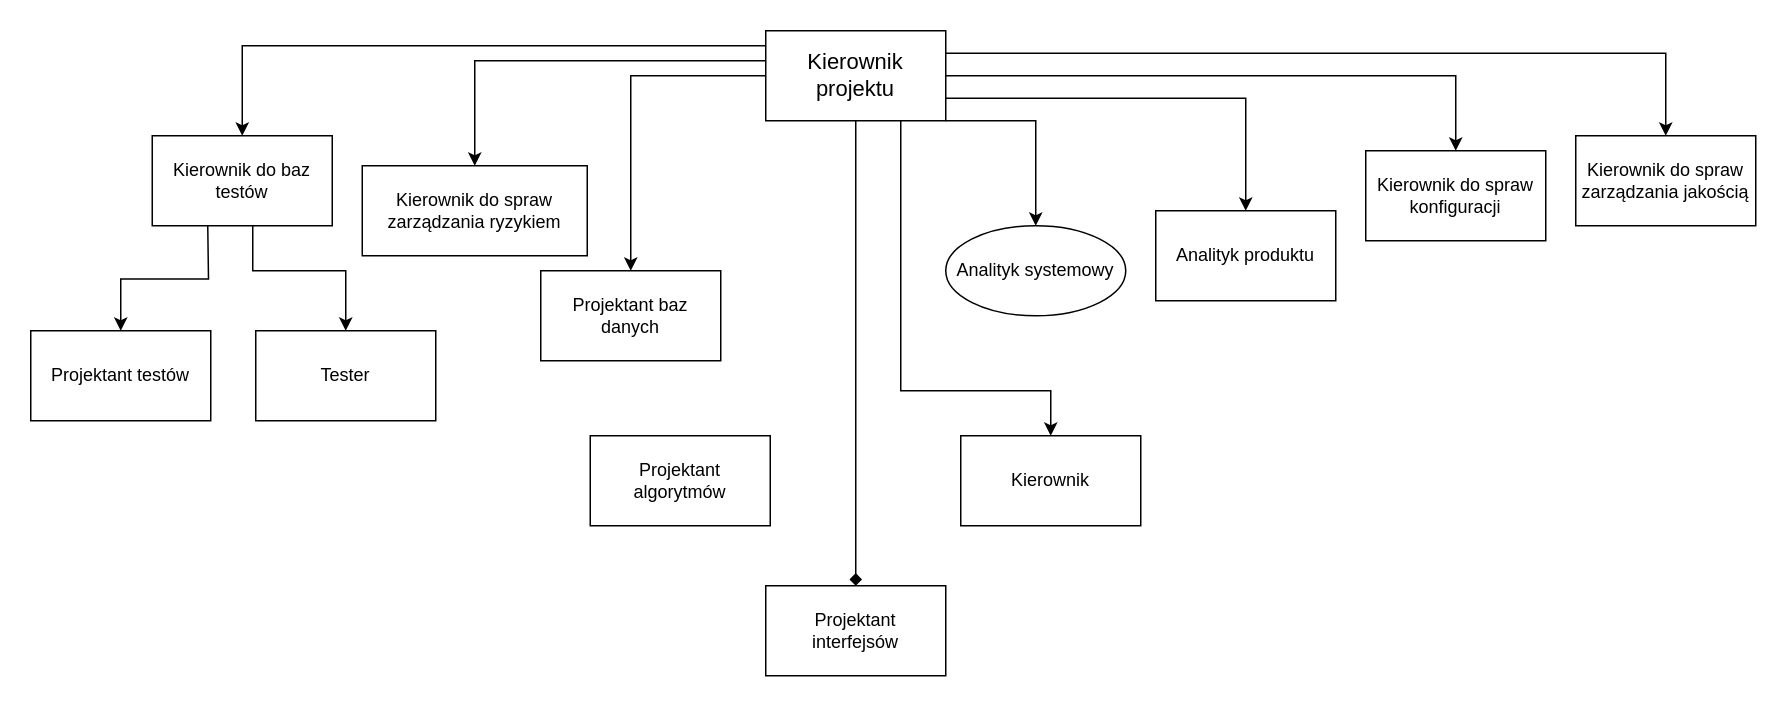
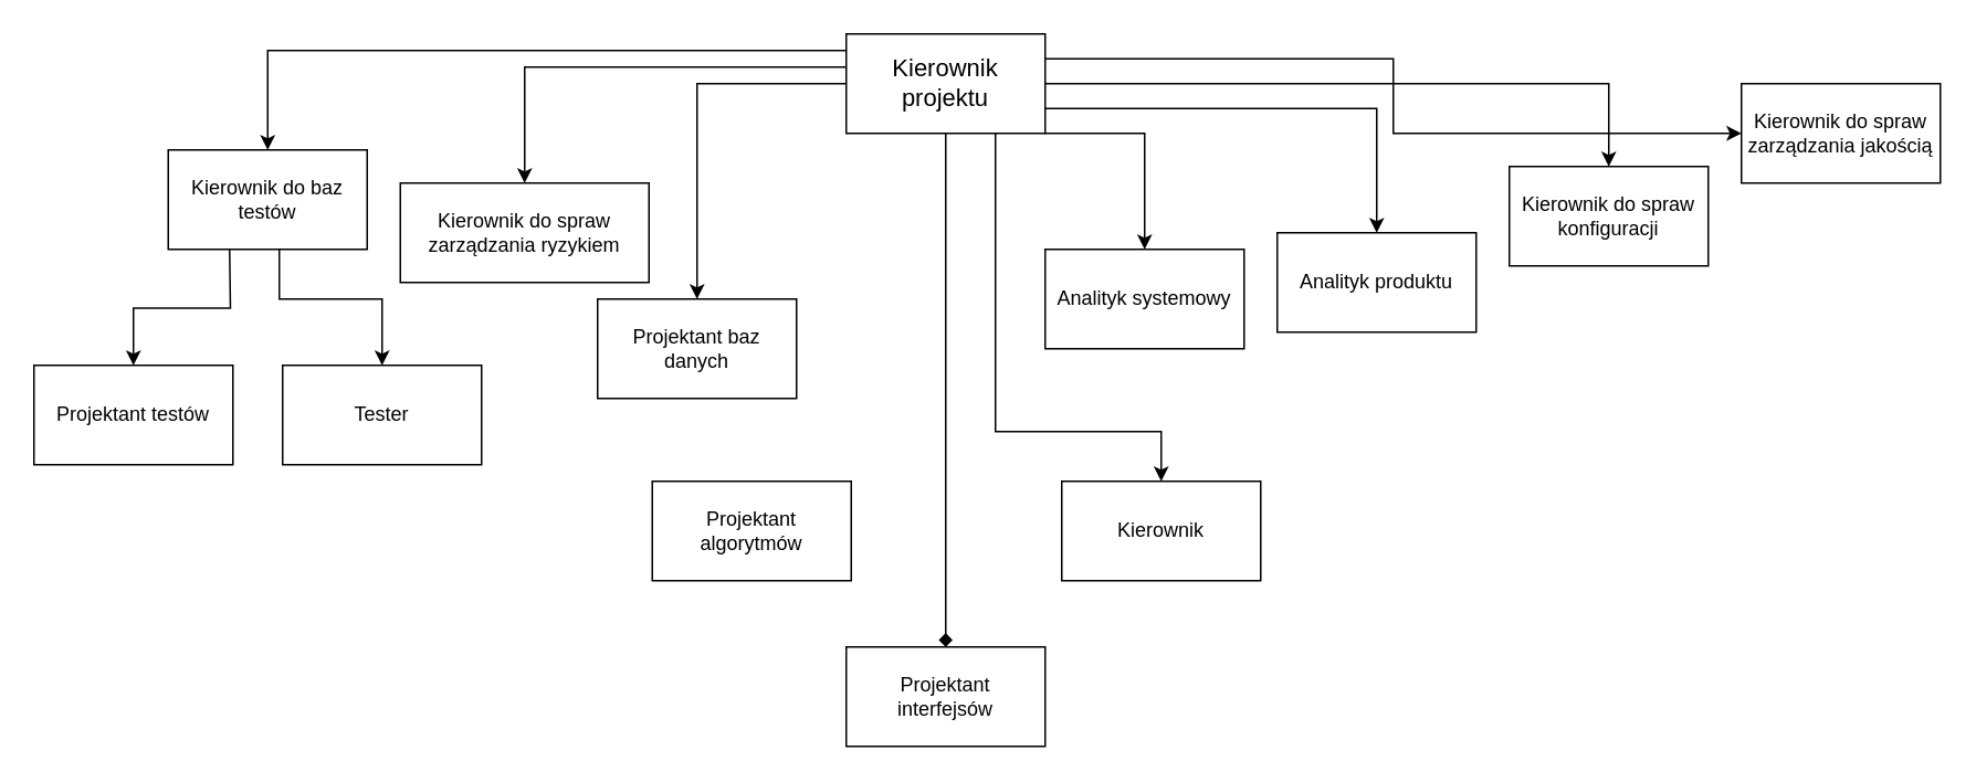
  <mxCell id="0" />
  <mxCell id="1" parent="0" />
  <mxCell id="2" value="" style="edgeStyle=orthogonalEdgeStyle;rounded=0;orthogonalLoop=1;jettySize=auto;html=1;exitX=0;exitY=0.25;exitDx=0;exitDy=0;" edge="1" parent="1" source="11" target="14"><mxGeometry relative="1" as="geometry"><mxPoint x="391" y="20" as="sourcePoint" /><Array as="points"><mxPoint x="510" y="30" /><mxPoint x="161" y="30" /></Array></mxGeometry></mxCell>
  <mxCell id="3" value="" style="edgeStyle=orthogonalEdgeStyle;rounded=0;orthogonalLoop=1;jettySize=auto;html=1;" edge="1" parent="1" source="11" target="15"><mxGeometry relative="1" as="geometry"><mxPoint x="391" y="40" as="sourcePoint" /><Array as="points"><mxPoint x="316" y="40" /></Array></mxGeometry></mxCell>
  <mxCell id="4" value="" style="edgeStyle=orthogonalEdgeStyle;rounded=0;orthogonalLoop=1;jettySize=auto;html=1;exitX=1;exitY=0.25;exitDx=0;exitDy=0;" edge="1" parent="1" source="11" target="16"><mxGeometry relative="1" as="geometry" /></mxCell>
  <mxCell id="5" style="edgeStyle=orthogonalEdgeStyle;rounded=0;orthogonalLoop=1;jettySize=auto;html=1;exitX=1;exitY=0.5;exitDx=0;exitDy=0;entryX=0.5;entryY=0;entryDx=0;entryDy=0;" edge="1" parent="1" source="11" target="17"><mxGeometry relative="1" as="geometry"><Array as="points"><mxPoint x="970" y="50" /></Array></mxGeometry></mxCell>
  <mxCell id="6" style="edgeStyle=orthogonalEdgeStyle;rounded=0;orthogonalLoop=1;jettySize=auto;html=1;exitX=1;exitY=0.75;exitDx=0;exitDy=0;" edge="1" parent="1" source="11" target="19"><mxGeometry relative="1" as="geometry" /></mxCell>
  <mxCell id="7" style="edgeStyle=orthogonalEdgeStyle;rounded=0;orthogonalLoop=1;jettySize=auto;html=1;exitX=0.75;exitY=1;exitDx=0;exitDy=0;entryX=0.5;entryY=0;entryDx=0;entryDy=0;" edge="1" parent="1" source="11" target="24"><mxGeometry relative="1" as="geometry"><Array as="points"><mxPoint x="600" y="260" /><mxPoint x="700" y="260" /></Array></mxGeometry></mxCell>
  <mxCell id="8" style="edgeStyle=orthogonalEdgeStyle;rounded=0;orthogonalLoop=1;jettySize=auto;html=1;exitX=0.5;exitY=1;exitDx=0;exitDy=0;entryX=0.5;entryY=0;entryDx=0;entryDy=0;endArrow=diamond;" edge="1" parent="1" source="11" target="22"><mxGeometry relative="1" as="geometry" /></mxCell>
  <mxCell id="9" style="edgeStyle=orthogonalEdgeStyle;rounded=0;orthogonalLoop=1;jettySize=auto;html=1;exitX=1;exitY=1;exitDx=0;exitDy=0;entryX=0.5;entryY=0;entryDx=0;entryDy=0;" edge="1" parent="1" source="11" target="20"><mxGeometry relative="1" as="geometry"><Array as="points"><mxPoint x="690" y="80" /></Array></mxGeometry></mxCell>
  <mxCell id="10" style="edgeStyle=orthogonalEdgeStyle;rounded=0;orthogonalLoop=1;jettySize=auto;html=1;exitX=0;exitY=0.75;exitDx=0;exitDy=0;entryX=0.5;entryY=0;entryDx=0;entryDy=0;" edge="1" parent="1" source="11" target="21"><mxGeometry relative="1" as="geometry"><Array as="points"><mxPoint x="510" y="50" /><mxPoint x="420" y="50" /></Array></mxGeometry></mxCell>
  <mxCell id="11" value="&lt;span id=&quot;docs-internal-guid-b09b0da6-7fff-9304-f61a-11d0b4b154cd&quot;&gt;&lt;span style=&quot;font-size: 11pt; font-family: Calibri, sans-serif; background-color: transparent; font-variant-numeric: normal; font-variant-east-asian: normal; vertical-align: baseline;&quot;&gt;Kierownik projektu&lt;/span&gt;&lt;/span&gt;" style="rounded=0;whiteSpace=wrap;html=1;" vertex="1" parent="1"><mxGeometry x="510" y="20" width="120" height="60" as="geometry" /></mxCell>
  <mxCell id="12" style="edgeStyle=orthogonalEdgeStyle;rounded=0;orthogonalLoop=1;jettySize=auto;html=1;exitX=0.5;exitY=1;exitDx=0;exitDy=0;entryX=0.5;entryY=0;entryDx=0;entryDy=0;" edge="1" parent="1" target="18"><mxGeometry relative="1" as="geometry"><mxPoint x="138" y="150" as="sourcePoint" /></mxGeometry></mxCell>
  <mxCell id="13" style="edgeStyle=orthogonalEdgeStyle;rounded=0;orthogonalLoop=1;jettySize=auto;html=1;exitX=0.75;exitY=1;exitDx=0;exitDy=0;entryX=0.5;entryY=0;entryDx=0;entryDy=0;" edge="1" parent="1" target="25"><mxGeometry relative="1" as="geometry"><mxPoint x="168" y="150" as="sourcePoint" /><Array as="points"><mxPoint x="168" y="180" /><mxPoint x="230" y="180" /></Array></mxGeometry></mxCell>
  <mxCell id="14" value="Kierownik do baz testów" style="whiteSpace=wrap;html=1;rounded=0;" vertex="1" parent="1"><mxGeometry x="101" y="90" width="120" height="60" as="geometry" /></mxCell>
  <mxCell id="15" value="Kierownik do spraw zarządzania ryzykiem" style="whiteSpace=wrap;html=1;rounded=0;" vertex="1" parent="1"><mxGeometry x="241" y="110" width="150" height="60" as="geometry" /></mxCell>
- <mxCell id="16" value="Kierownik do spraw zarządzania jakością" style="whiteSpace=wrap;html=1;rounded=0;" vertex="1" parent="1"><mxGeometry x="1050" y="90" width="120" height="60" as="geometry" /></mxCell>
+ <mxCell id="16" value="Kierownik do spraw zarządzania jakością" style="whiteSpace=wrap;html=1;rounded=0;" vertex="1" parent="1"><mxGeometry x="1050" y="50" width="120" height="60" as="geometry" /></mxCell>
  <mxCell id="17" value="Kierownik do spraw konfiguracji" style="rounded=0;whiteSpace=wrap;html=1;" vertex="1" parent="1"><mxGeometry x="910" y="100" width="120" height="60" as="geometry" /></mxCell>
  <mxCell id="18" value="Projektant testów" style="rounded=0;whiteSpace=wrap;html=1;" vertex="1" parent="1"><mxGeometry x="20" y="220" width="120" height="60" as="geometry" /></mxCell>
  <mxCell id="19" value="Analityk produktu" style="rounded=0;whiteSpace=wrap;html=1;" vertex="1" parent="1"><mxGeometry x="770" y="140" width="120" height="60" as="geometry" /></mxCell>
- <mxCell id="20" value="Analityk systemowy" style="ellipse;whiteSpace=wrap;html=1;" vertex="1" parent="1"><mxGeometry x="630" y="150" width="120" height="60" as="geometry" /></mxCell>
+ <mxCell id="20" value="Analityk systemowy" style="rounded=0;whiteSpace=wrap;html=1;" vertex="1" parent="1"><mxGeometry x="630" y="150" width="120" height="60" as="geometry" /></mxCell>
  <mxCell id="21" value="Projektant baz danych" style="rounded=0;whiteSpace=wrap;html=1;" vertex="1" parent="1"><mxGeometry x="360" y="180" width="120" height="60" as="geometry" /></mxCell>
  <mxCell id="22" value="Projektant &lt;br&gt;interfejsów" style="rounded=0;whiteSpace=wrap;html=1;" vertex="1" parent="1"><mxGeometry x="510" y="390" width="120" height="60" as="geometry" /></mxCell>
  <mxCell id="23" value="Projektant algorytmów" style="rounded=0;whiteSpace=wrap;html=1;" vertex="1" parent="1"><mxGeometry x="393" y="290" width="120" height="60" as="geometry" /></mxCell>
  <mxCell id="24" value="Kierownik" style="rounded=0;whiteSpace=wrap;html=1;" vertex="1" parent="1"><mxGeometry x="640" y="290" width="120" height="60" as="geometry" /></mxCell>
  <mxCell id="25" value="Tester" style="rounded=0;whiteSpace=wrap;html=1;" vertex="1" parent="1"><mxGeometry x="170" y="220" width="120" height="60" as="geometry" /></mxCell>
